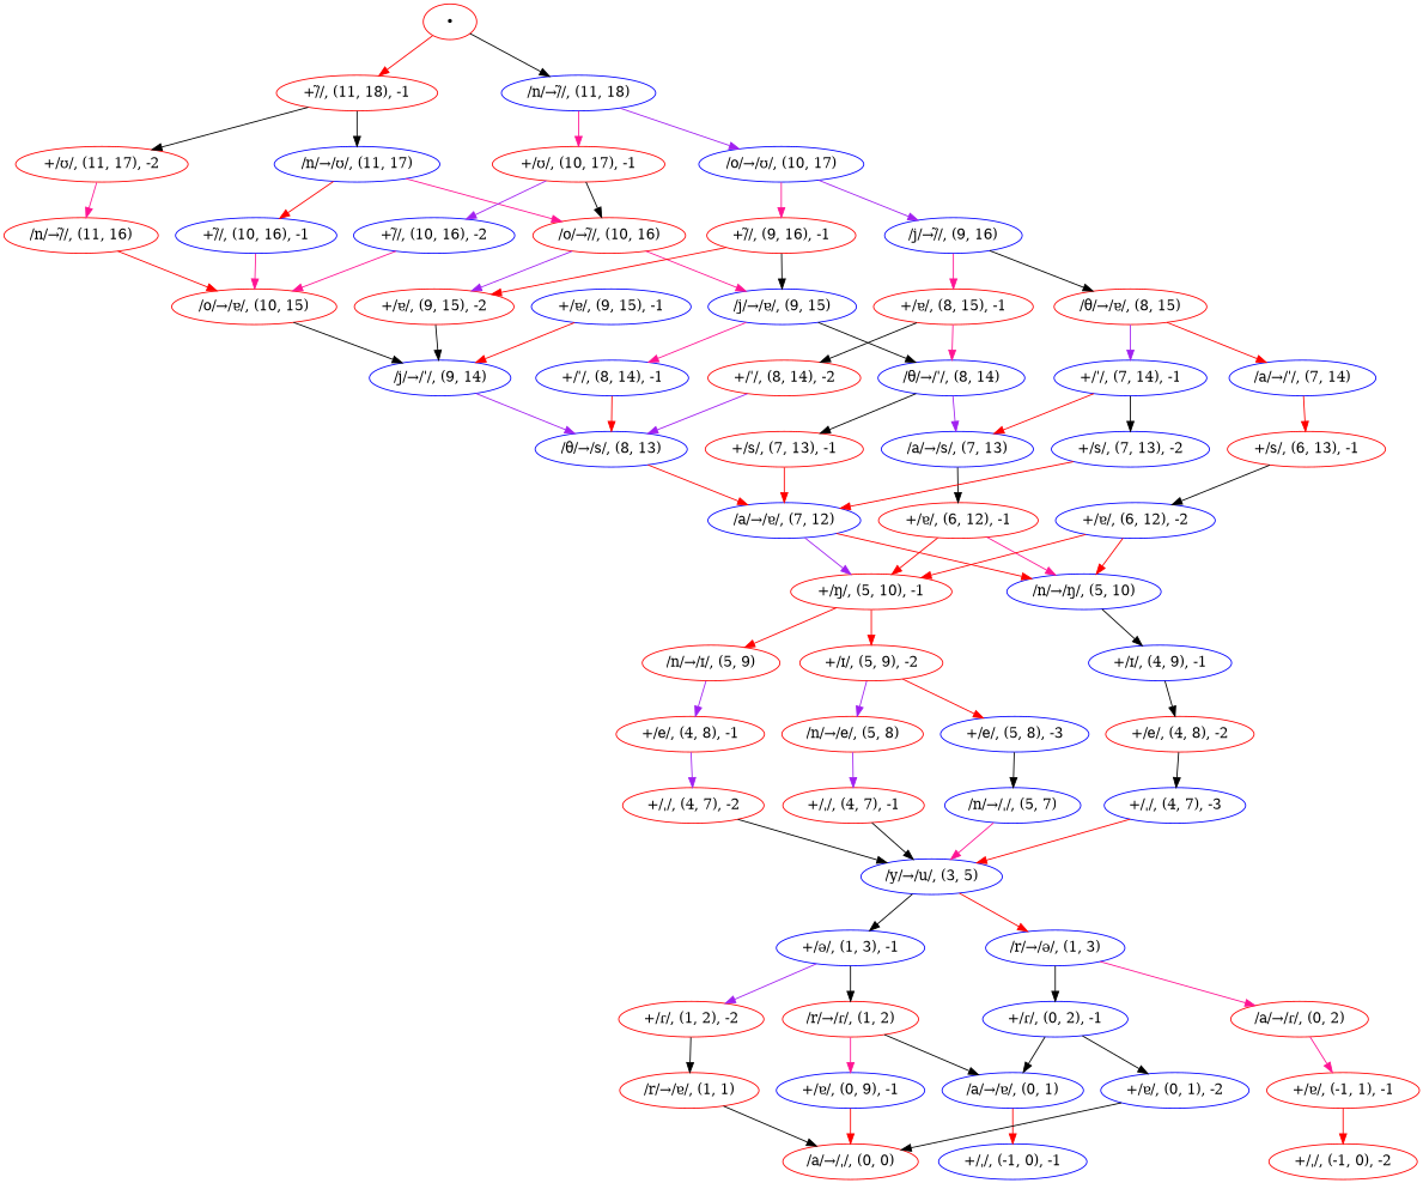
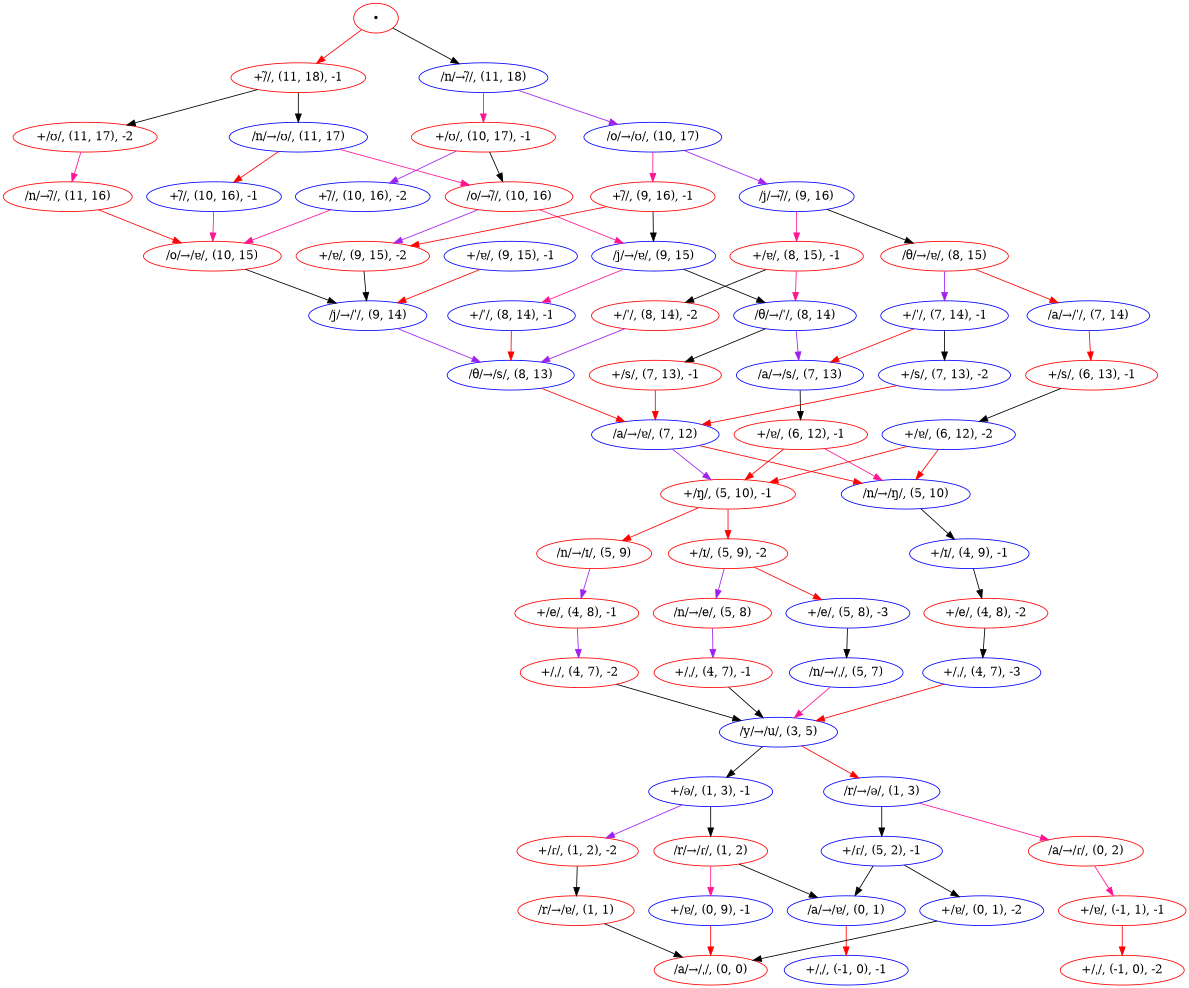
  digraph {
    node [color=blue]
    edge [color=black]
    n1 [color=red label="∙"]
    n2 [color=red label="+/̃/, (11, 18), -1"]
    n3 [label="/n/→/̃/, (11, 18)"]
    n4 [color=red label="+/ʊ/, (11, 17), -2"]
    n5 [label="/n/→/ʊ/, (11, 17)"]
    n6 [color=red label="+/ʊ/, (10, 17), -1"]
    n7 [label="/o/→/ʊ/, (10, 17)"]
    n8 [color=red label="/n/→/̃/, (11, 16)"]
    n9 [label="+/̃/, (10, 16), -1"]
    n10 [color=red label="/o/→/̃/, (10, 16)"]
    n11 [color=red label="/o/→/ɐ/, (10, 15)"]
    n12 [label="/j/→/ˈ/, (9, 14)"]
    n13 [label="/θ/→/s/, (8, 13)"]
    n14 [label="/a/→/ɐ/, (7, 12)"]
    n15 [color=red label="+/ŋ/, (5, 10), -1"]
    n16 [label="/n/→/ŋ/, (5, 10)"]
    n17 [color=red label="+/ɪ/, (5, 9), -2"]
    n18 [color=red label="/n/→/ɪ/, (5, 9)"]
    n19 [label="+/ɪ/, (4, 9), -1"]
    n20 [label="+/e/, (5, 8), -3"]
    n21 [color=red label="/n/→/e/, (5, 8)"]
    n22 [color=red label="+/e/, (4, 8), -1"]
    n23 [label="/n/→/ˌ/, (5, 7)"]
    n24 [color=red label="+/ˌ/, (4, 7), -1"]
    n25 [label="/y/→/u/, (3, 5)"]
    n26 [label="+/ə/, (1, 3), -1"]
    n27 [label="/r/→/ə/, (1, 3)"]
    n28 [color=red label="+/ɾ/, (1, 2), -2"]
    n29 [color=red label="/r/→/ɾ/, (1, 2)"]
-   n30 [label="+/ɾ/, (0, 2), -1"]
+   n30 [label="+/ɾ/, (5, 2), -1"]
    n31 [color=red label="/a/→/ɾ/, (0, 2)"]
    n32 [color=red label="/r/→/ɐ/, (1, 1)"]
    n33 [label="+/ɐ/, (0, 9), -1"]
    n34 [label="/a/→/ɐ/, (0, 1)"]
    n35 [color=red label="/a/→/ˌ/, (0, 0)"]
    n36 [label="+/ˌ/, (-1, 0), -1"]
    n37 [label="+/ɐ/, (0, 1), -2"]
    n38 [color=red label="+/ɐ/, (-1, 1), -1"]
    n39 [color=red label="+/ˌ/, (-1, 0), -2"]
    n40 [color=red label="+/ˌ/, (4, 7), -2"]
    n41 [color=red label="+/e/, (4, 8), -2"]
    n42 [label="+/ˌ/, (4, 7), -3"]
    n43 [label="/j/→/ɐ/, (9, 15)"]
    n44 [color=red label="+/ɐ/, (9, 15), -2"]
    n45 [label="+/ɐ/, (9, 15), -1"]
    n46 [label="+/ˈ/, (8, 14), -1"]
    n47 [label="/θ/→/ˈ/, (8, 14)"]
    n48 [color=red label="+/s/, (7, 13), -1"]
    n49 [label="/a/→/s/, (7, 13)"]
    n50 [color=red label="+/ɐ/, (6, 12), -1"]
    n51 [label="+/̃/, (10, 16), -2"]
    n52 [color=red label="+/̃/, (9, 16), -1"]
    n53 [label="/j/→/̃/, (9, 16)"]
    n54 [color=red label="+/ɐ/, (8, 15), -1"]
    n55 [color=red label="/θ/→/ɐ/, (8, 15)"]
    n56 [color=red label="+/ˈ/, (8, 14), -2"]
    n57 [label="+/ˈ/, (7, 14), -1"]
    n58 [label="/a/→/ˈ/, (7, 14)"]
    n59 [label="+/s/, (7, 13), -2"]
    n60 [color=red label="+/s/, (6, 13), -1"]
    n61 [label="+/ɐ/, (6, 12), -2"]
    n1 -> n2 [color=red]
    n1 -> n3
    n2 -> n4
    n2 -> n5
    n3 -> n6 [color=deeppink]
    n3 -> n7 [color=purple]
    n4 -> n8 [color=deeppink]
    n5 -> n9 [color=red]
    n5 -> n10 [color=deeppink]
    n6 -> n10
    n6 -> n51 [color=purple]
    n7 -> n52 [color=deeppink]
    n7 -> n53 [color=purple]
    n8 -> n11 [color=red]
    n9 -> n11 [color=deeppink]
    n10 -> n43 [color=deeppink]
    n10 -> n44 [color=purple]
    n11 -> n12
    n12 -> n13 [color=purple]
    n13 -> n14 [color=red]
    n14 -> n15 [color=purple]
    n14 -> n16 [color=red]
    n15 -> n17 [color=red]
    n15 -> n18 [color=red]
    n16 -> n19
    n17 -> n20 [color=red]
    n17 -> n21 [color=purple]
    n18 -> n22 [color=purple]
    n19 -> n41
    n20 -> n23
    n21 -> n24 [color=purple]
    n22 -> n40 [color=purple]
    n23 -> n25 [color=deeppink]
    n24 -> n25
    n25 -> n26
    n25 -> n27 [color=red]
    n26 -> n28 [color=purple]
    n26 -> n29
    n27 -> n30
    n27 -> n31 [color=deeppink]
    n28 -> n32
    n29 -> n33 [color=deeppink]
    n29 -> n34
    n30 -> n34
    n30 -> n37
    n31 -> n38 [color=deeppink]
    n32 -> n35
    n33 -> n35 [color=red]
    n34 -> n36 [color=red]
    n37 -> n35
    n38 -> n39 [color=red]
    n40 -> n25
    n41 -> n42
    n42 -> n25 [color=red]
    n43 -> n46 [color=deeppink]
    n43 -> n47
    n44 -> n12
    n45 -> n12 [color=red]
    n46 -> n13 [color=red]
    n47 -> n48
    n47 -> n49 [color=purple]
    n48 -> n14 [color=red]
    n49 -> n50
    n50 -> n15 [color=red]
    n50 -> n16 [color=deeppink]
    n51 -> n11 [color=deeppink]
    n52 -> n43
    n52 -> n44 [color=red]
    n53 -> n54 [color=deeppink]
    n53 -> n55
    n54 -> n47 [color=deeppink]
    n54 -> n56
    n55 -> n57 [color=purple]
    n55 -> n58 [color=red]
    n56 -> n13 [color=purple]
    n57 -> n49 [color=red]
    n57 -> n59
    n58 -> n60 [color=red]
    n59 -> n14 [color=red]
    n60 -> n61
    n61 -> n15 [color=red]
    n61 -> n16 [color=red]
  }
